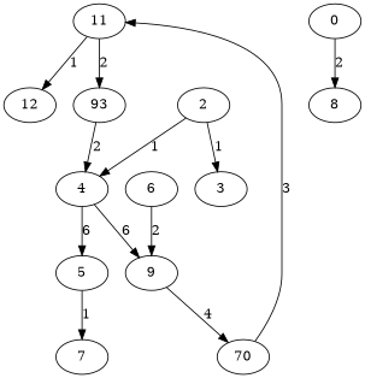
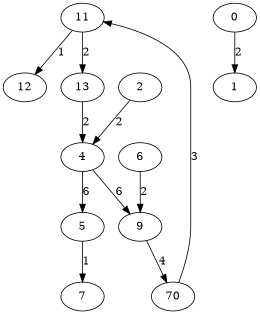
  digraph {
    11 [height=0.5 width=0.75]
    12 [height=0.5 width=0.75]
-   13 [height=0.5 width=0.75 label=93]
+   13 [height=0.5 width=0.75]
    4 [height=0.5 width=0.75]
    5 [height=0.5 width=0.75]
    9 [height=0.5 width=0.75]
    7 [height=0.5 width=0.75]
    n8 [height=0.5 label=70 width=0.75]
    2 [height=0.5 width=0.75]
-   3 [height=0.5 width=0.75]
    6 [height=0.5 width=0.75]
-   1 [height=0.5 width=0.75 label=8]
+   1 [height=0.5 width=0.75]
    0 [height=0.5 width=0.75]
    11 -> 12 [label=1]
    11 -> 13 [label=2]
    13 -> 4 [label=2]
    4 -> 5 [label=6]
    4 -> 9 [label=6]
    5 -> 7 [label=1]
    9 -> n8 [label=4]
    n8 -> 11 [label=3]
-   2 -> 4 [label=1]
-   2 -> 3 [label=1]
+   2 -> 4 [label=2]
    6 -> 9 [label=2]
    0 -> 1 [label=2]
  }
